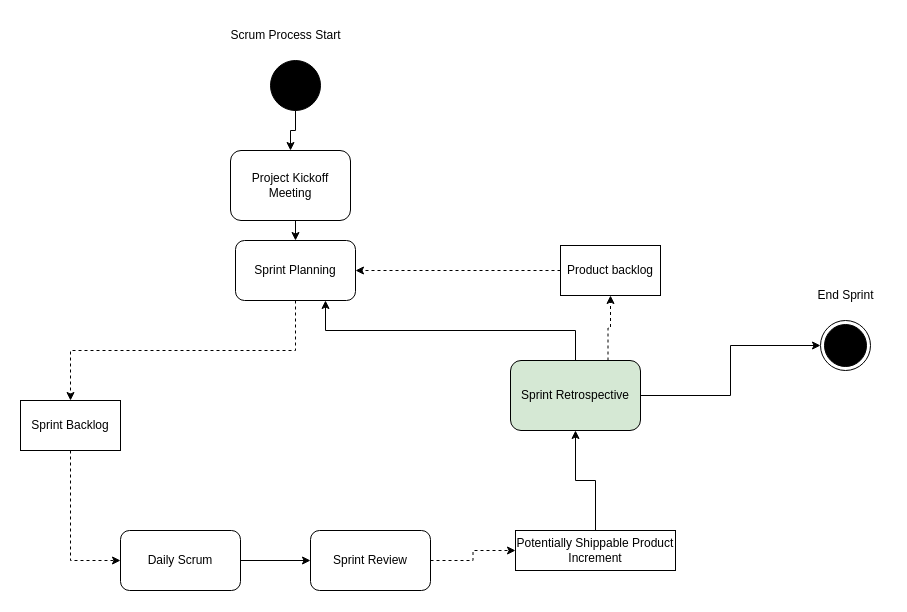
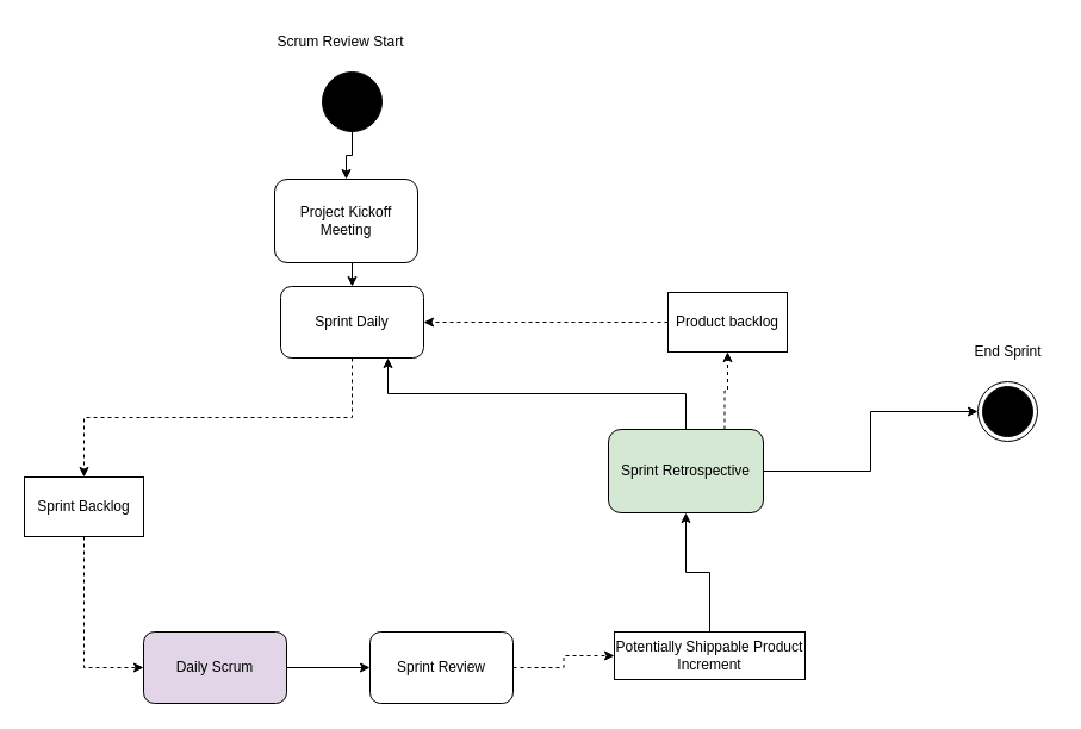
  <mxCell id="0" />
  <mxCell id="1" parent="0" />
  <mxCell id="2" style="edgeStyle=orthogonalEdgeStyle;rounded=0;orthogonalLoop=1;jettySize=auto;html=1;exitX=0.5;exitY=1;exitDx=0;exitDy=0;entryX=0.5;entryY=0;entryDx=0;entryDy=0;" edge="1" parent="1" source="3" target="4"><mxGeometry relative="1" as="geometry" /></mxCell>
  <mxCell id="3" value="" style="ellipse;whiteSpace=wrap;html=1;aspect=fixed;fillColor=#000000;" vertex="1" parent="1"><mxGeometry x="270" y="60" width="50" height="50" as="geometry" /></mxCell>
  <mxCell id="4" value="Project Kickoff Meeting" style="rounded=1;whiteSpace=wrap;html=1;" vertex="1" parent="1"><mxGeometry x="230" y="150" width="120" height="70" as="geometry" /></mxCell>
  <mxCell id="5" value="" style="ellipse;html=1;shape=endState;fillColor=#000000;strokeColor=#000000;" vertex="1" parent="1"><mxGeometry x="820" y="320" width="50" height="50" as="geometry" /></mxCell>
- <mxCell id="6" value="Scrum Process Start" style="text;html=1;align=center;verticalAlign=middle;resizable=0;points=[];autosize=1;strokeColor=none;fillColor=none;" vertex="1" parent="1"><mxGeometry x="220" y="20" width="130" height="30" as="geometry" /></mxCell>
+ <mxCell id="6" value="Scrum Review Start" style="text;html=1;align=center;verticalAlign=middle;resizable=0;points=[];autosize=1;strokeColor=none;fillColor=none;" vertex="1" parent="1"><mxGeometry x="220" y="20" width="130" height="30" as="geometry" /></mxCell>
  <mxCell id="7" value="End Sprint" style="text;html=1;align=center;verticalAlign=middle;resizable=0;points=[];autosize=1;strokeColor=none;fillColor=none;" vertex="1" parent="1"><mxGeometry x="805" y="280" width="80" height="30" as="geometry" /></mxCell>
  <mxCell id="8" style="edgeStyle=orthogonalEdgeStyle;rounded=0;orthogonalLoop=1;jettySize=auto;html=1;exitX=0.5;exitY=1;exitDx=0;exitDy=0;entryX=0.5;entryY=0;entryDx=0;entryDy=0;dashed=1;" edge="1" parent="1" source="9" target="21"><mxGeometry relative="1" as="geometry" /></mxCell>
- <mxCell id="9" value="Sprint Planning" style="rounded=1;whiteSpace=wrap;html=1;" vertex="1" parent="1"><mxGeometry x="235" y="240" width="120" height="60" as="geometry" /></mxCell>
+ <mxCell id="9" value="Sprint Daily" style="rounded=1;whiteSpace=wrap;html=1;" vertex="1" parent="1"><mxGeometry x="235" y="240" width="120" height="60" as="geometry" /></mxCell>
  <mxCell id="10" style="edgeStyle=orthogonalEdgeStyle;rounded=0;orthogonalLoop=1;jettySize=auto;html=1;exitX=1;exitY=0.5;exitDx=0;exitDy=0;entryX=0;entryY=0.5;entryDx=0;entryDy=0;" edge="1" parent="1" source="11" target="13"><mxGeometry relative="1" as="geometry" /></mxCell>
- <mxCell id="11" value="Daily Scrum" style="rounded=1;whiteSpace=wrap;html=1;" vertex="1" parent="1"><mxGeometry x="120" y="530" width="120" height="60" as="geometry" /></mxCell>
+ <mxCell id="11" value="Daily Scrum" style="rounded=1;whiteSpace=wrap;html=1;fillColor=#e1d5e7;" vertex="1" parent="1"><mxGeometry x="120" y="530" width="120" height="60" as="geometry" /></mxCell>
  <mxCell id="12" style="edgeStyle=orthogonalEdgeStyle;rounded=0;orthogonalLoop=1;jettySize=auto;html=1;exitX=1;exitY=0.5;exitDx=0;exitDy=0;entryX=0;entryY=0.5;entryDx=0;entryDy=0;dashed=1;" edge="1" parent="1" source="13" target="23"><mxGeometry relative="1" as="geometry" /></mxCell>
  <mxCell id="13" value="Sprint Review" style="rounded=1;whiteSpace=wrap;html=1;" vertex="1" parent="1"><mxGeometry x="310" y="530" width="120" height="60" as="geometry" /></mxCell>
  <mxCell id="14" style="edgeStyle=orthogonalEdgeStyle;rounded=0;orthogonalLoop=1;jettySize=auto;html=1;exitX=0.5;exitY=0;exitDx=0;exitDy=0;entryX=0.75;entryY=1;entryDx=0;entryDy=0;" edge="1" parent="1" source="17" target="9"><mxGeometry relative="1" as="geometry" /></mxCell>
  <mxCell id="15" style="edgeStyle=orthogonalEdgeStyle;rounded=0;orthogonalLoop=1;jettySize=auto;html=1;exitX=1;exitY=0.5;exitDx=0;exitDy=0;entryX=0;entryY=0.5;entryDx=0;entryDy=0;" edge="1" parent="1" source="17" target="5"><mxGeometry relative="1" as="geometry" /></mxCell>
  <mxCell id="16" style="edgeStyle=orthogonalEdgeStyle;rounded=0;orthogonalLoop=1;jettySize=auto;html=1;exitX=0.75;exitY=0;exitDx=0;exitDy=0;entryX=0.5;entryY=1;entryDx=0;entryDy=0;dashed=1;" edge="1" parent="1" source="17" target="19"><mxGeometry relative="1" as="geometry" /></mxCell>
  <mxCell id="17" value="Sprint Retrospective" style="rounded=1;whiteSpace=wrap;html=1;fillColor=#d5e8d4;" vertex="1" parent="1"><mxGeometry x="510" y="360" width="130" height="70" as="geometry" /></mxCell>
  <mxCell id="18" style="edgeStyle=orthogonalEdgeStyle;rounded=0;orthogonalLoop=1;jettySize=auto;html=1;exitX=0;exitY=0.5;exitDx=0;exitDy=0;entryX=1;entryY=0.5;entryDx=0;entryDy=0;dashed=1;" edge="1" parent="1" source="19" target="9"><mxGeometry relative="1" as="geometry" /></mxCell>
  <mxCell id="19" value="Product backlog" style="rounded=0;whiteSpace=wrap;html=1;" vertex="1" parent="1"><mxGeometry x="560" y="245" width="100" height="50" as="geometry" /></mxCell>
  <mxCell id="20" style="edgeStyle=orthogonalEdgeStyle;rounded=0;orthogonalLoop=1;jettySize=auto;html=1;exitX=0.5;exitY=1;exitDx=0;exitDy=0;entryX=0;entryY=0.5;entryDx=0;entryDy=0;dashed=1;" edge="1" parent="1" source="21" target="11"><mxGeometry relative="1" as="geometry" /></mxCell>
  <mxCell id="21" value="Sprint Backlog" style="rounded=0;whiteSpace=wrap;html=1;" vertex="1" parent="1"><mxGeometry x="20" y="400" width="100" height="50" as="geometry" /></mxCell>
  <mxCell id="22" style="edgeStyle=orthogonalEdgeStyle;rounded=0;orthogonalLoop=1;jettySize=auto;html=1;exitX=0.5;exitY=0;exitDx=0;exitDy=0;entryX=0.5;entryY=1;entryDx=0;entryDy=0;" edge="1" parent="1" source="23" target="17"><mxGeometry relative="1" as="geometry" /></mxCell>
  <mxCell id="23" value="Potentially Shippable Product Increment" style="rounded=0;whiteSpace=wrap;html=1;" vertex="1" parent="1"><mxGeometry x="515" y="530" width="160" height="40" as="geometry" /></mxCell>
  <mxCell id="24" style="edgeStyle=orthogonalEdgeStyle;rounded=0;orthogonalLoop=1;jettySize=auto;html=1;exitX=0.5;exitY=1;exitDx=0;exitDy=0;entryX=0.5;entryY=0;entryDx=0;entryDy=0;" edge="1" parent="1" source="4" target="9"><mxGeometry relative="1" as="geometry" /></mxCell>
